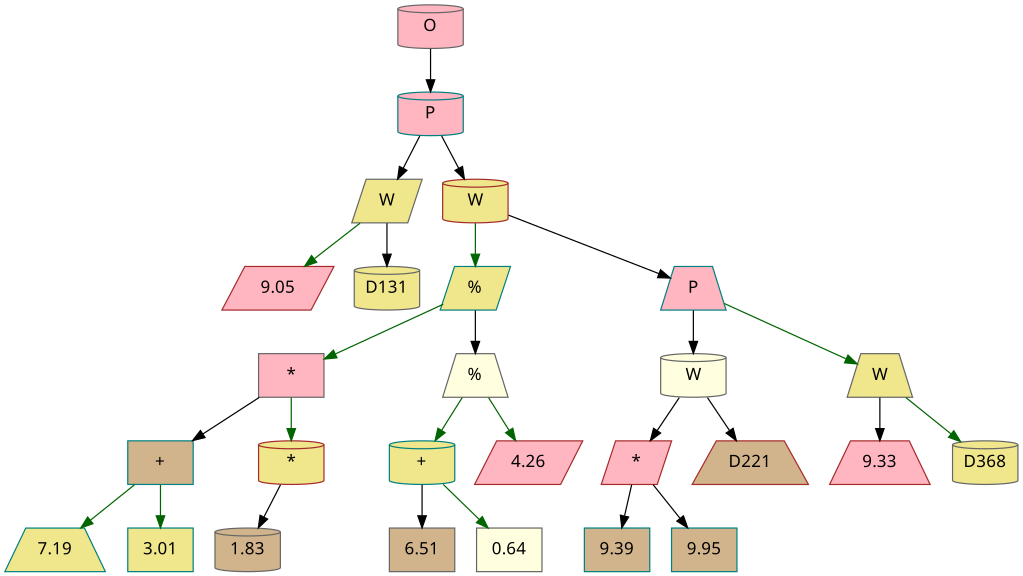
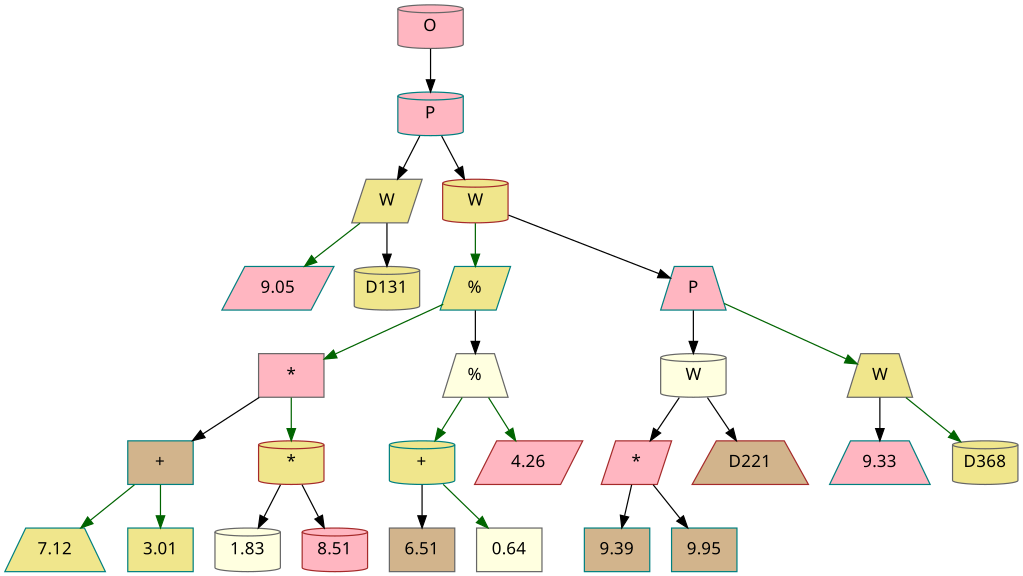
  digraph {
    fontname="Noto Sans"
    node [color=gray40 fillcolor=khaki fontname="Noto Sans" shape=cylinder style=filled]
    edge [color=black fontname="Noto Sans"]
    n1 [fillcolor=lightpink label=O]
    n2 [color=teal fillcolor=lightpink label=P]
    n3 [label=W shape=parallelogram]
    n4 [color=brown label=W]
-   n5 [color=brown fillcolor=lightpink label=9.05 shape=parallelogram]
+   n5 [color=teal fillcolor=lightpink label=9.05 shape=parallelogram]
    n6 [label=D131]
    n7 [color=teal label="%" shape=parallelogram]
    n8 [color=teal fillcolor=lightpink label=P shape=trapezium]
    n9 [fillcolor=lightpink label="*" shape=box]
    n10 [fillcolor=lightyellow label="%" shape=trapezium]
    n11 [fillcolor=lightyellow label=W]
    n12 [label=W shape=trapezium]
    n13 [color=teal fillcolor=tan label="+" shape=box]
    n14 [color=brown label="*"]
    n15 [color=teal label="+"]
    n16 [color=brown fillcolor=lightpink label=4.26 shape=parallelogram]
-   n17 [color=teal label=7.19 shape=trapezium]
+   n17 [color=teal label=7.12 shape=trapezium]
    n18 [color=teal label=3.01 shape=box]
-   n19 [fillcolor=tan label=1.83]
+   n19 [fillcolor=lightyellow label=1.83]
+   n20 [color=brown fillcolor=lightpink label=8.51]
    n21 [fillcolor=tan label=6.51 shape=box]
    n22 [fillcolor=lightyellow label=0.64 shape=box]
    n23 [color=brown fillcolor=lightpink label="*" shape=parallelogram]
    n24 [color=brown fillcolor=tan label=D221 shape=trapezium]
-   n25 [color=brown fillcolor=lightpink label=9.33 shape=trapezium]
+   n25 [color=teal fillcolor=lightpink label=9.33 shape=trapezium]
    n26 [label=D368]
    n27 [color=teal fillcolor=tan label=9.39 shape=box]
    n28 [color=teal fillcolor=tan label=9.95 shape=box]
    n1 -> n2
    n2 -> n3
    n2 -> n4
    n3 -> n5 [color=darkgreen]
    n3 -> n6
    n4 -> n7 [color=darkgreen]
    n4 -> n8
    n7 -> n9 [color=darkgreen]
    n7 -> n10
    n8 -> n11
    n8 -> n12 [color=darkgreen]
    n9 -> n13
    n9 -> n14 [color=darkgreen]
    n10 -> n15 [color=darkgreen]
    n10 -> n16 [color=darkgreen]
    n11 -> n23
    n11 -> n24
    n12 -> n25
    n12 -> n26 [color=darkgreen]
    n13 -> n17 [color=darkgreen]
    n13 -> n18 [color=darkgreen]
    n14 -> n19
+   n14 -> n20
    n15 -> n21
    n15 -> n22 [color=darkgreen]
    n23 -> n27
    n23 -> n28
  }
